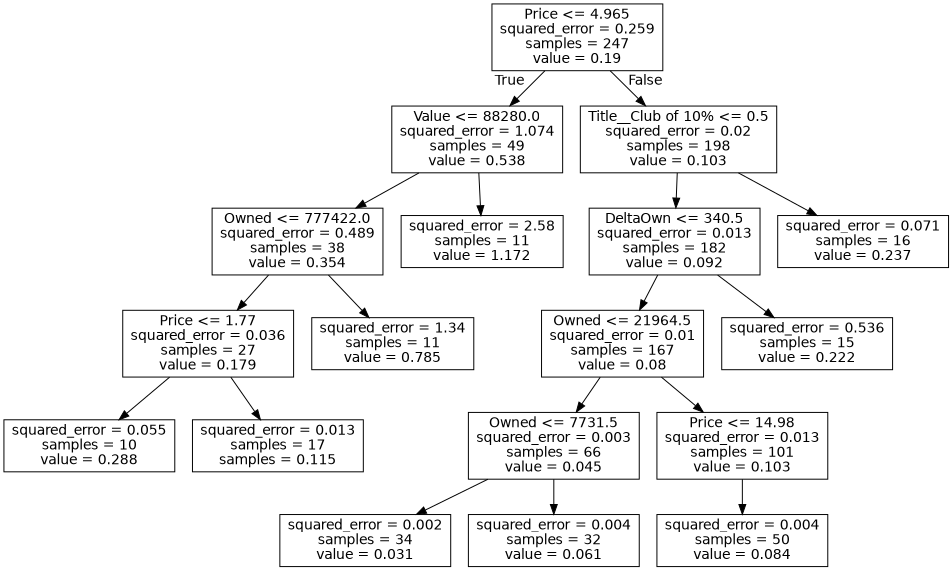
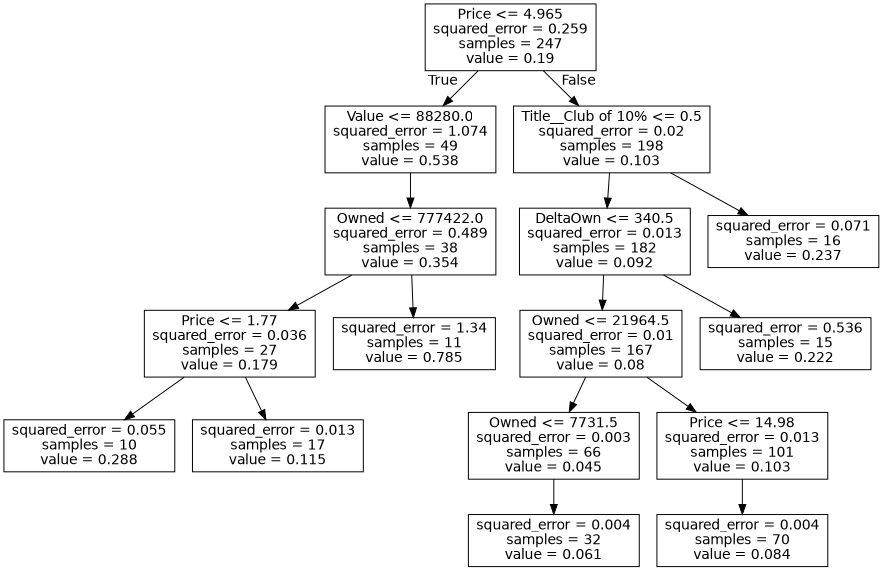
  digraph {
    node [fontname=helvetica shape=box]
    edge [fontname=helvetica]
    n1 [label="Price <= 4.965\nsquared_error = 0.259\nsamples = 247\nvalue = 0.19"]
    n2 [label="Value <= 88280.0\nsquared_error = 1.074\nsamples = 49\nvalue = 0.538"]
    n3 [label="Title__Club of 10% <= 0.5\nsquared_error = 0.02\nsamples = 198\nvalue = 0.103"]
    n4 [label="Owned <= 777422.0\nsquared_error = 0.489\nsamples = 38\nvalue = 0.354"]
-   n5 [label="squared_error = 2.58\nsamples = 11\nvalue = 1.172"]
    n6 [label="DeltaOwn <= 340.5\nsquared_error = 0.013\nsamples = 182\nvalue = 0.092"]
    n7 [label="squared_error = 0.071\nsamples = 16\nvalue = 0.237"]
    n8 [label="Price <= 1.77\nsquared_error = 0.036\nsamples = 27\nvalue = 0.179"]
    n9 [label="squared_error = 1.34\nsamples = 11\nvalue = 0.785"]
    n10 [label="squared_error = 0.055\nsamples = 10\nvalue = 0.288"]
-   n11 [label="squared_error = 0.013\nsamples = 17\nsamples = 0.115"]
+   n11 [label="squared_error = 0.013\nsamples = 17\nvalue = 0.115"]
    n12 [label="Owned <= 21964.5\nsquared_error = 0.01\nsamples = 167\nvalue = 0.08"]
    n13 [label="squared_error = 0.536\nsamples = 15\nvalue = 0.222"]
    n14 [label="Owned <= 7731.5\nsquared_error = 0.003\nsamples = 66\nvalue = 0.045"]
    n15 [label="Price <= 14.98\nsquared_error = 0.013\nsamples = 101\nvalue = 0.103"]
-   n16 [label="squared_error = 0.002\nsamples = 34\nvalue = 0.031"]
    n17 [label="squared_error = 0.004\nsamples = 32\nvalue = 0.061"]
-   n18 [label="squared_error = 0.004\nsamples = 50\nvalue = 0.084"]
+   n18 [label="squared_error = 0.004\nsamples = 70\nvalue = 0.084"]
    n1 -> n2 [headlabel=True labelangle=45 labeldistance=2.5]
    n1 -> n3 [headlabel=False labelangle=-45 labeldistance=2.5]
    n2 -> n4
-   n2 -> n5
    n3 -> n6
    n3 -> n7
    n4 -> n8
    n4 -> n9
    n6 -> n12
    n6 -> n13
    n8 -> n10
    n8 -> n11
    n12 -> n14
    n12 -> n15
-   n14 -> n16
    n14 -> n17
    n15 -> n18
  }
